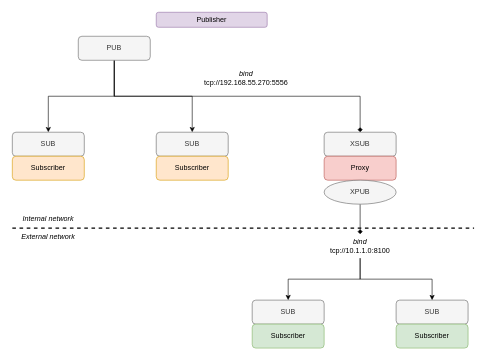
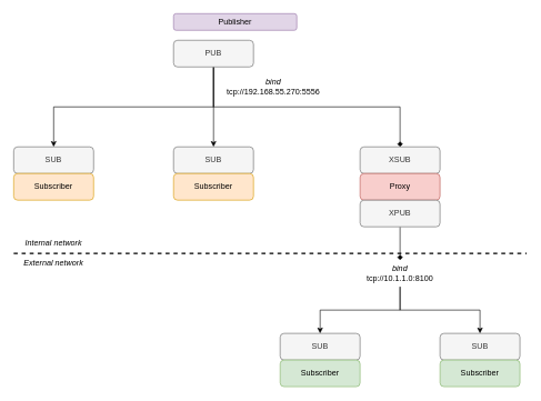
  <mxCell id="0" />
  <mxCell id="1" parent="0" />
  <mxCell id="2" value="Publisher" style="rounded=1;whiteSpace=wrap;html=1;fillColor=#e1d5e7;strokeColor=#9673a6;" vertex="1" parent="1"><mxGeometry x="260" y="20" width="185" height="25" as="geometry" /></mxCell>
  <mxCell id="3" style="edgeStyle=orthogonalEdgeStyle;rounded=0;orthogonalLoop=1;jettySize=auto;html=1;exitX=0.5;exitY=1;exitDx=0;exitDy=0;entryX=0.5;entryY=0;entryDx=0;entryDy=0;" edge="1" parent="1" source="6" target="7"><mxGeometry relative="1" as="geometry" /></mxCell>
  <mxCell id="4" style="edgeStyle=orthogonalEdgeStyle;rounded=0;orthogonalLoop=1;jettySize=auto;html=1;exitX=0.5;exitY=1;exitDx=0;exitDy=0;entryX=0.5;entryY=0;entryDx=0;entryDy=0;" edge="1" parent="1" source="6" target="9"><mxGeometry relative="1" as="geometry" /></mxCell>
  <mxCell id="5" style="edgeStyle=orthogonalEdgeStyle;rounded=0;orthogonalLoop=1;jettySize=auto;html=1;exitX=0.5;exitY=1;exitDx=0;exitDy=0;entryX=0.5;entryY=0;entryDx=0;entryDy=0;endArrow=diamond;" edge="1" parent="1" source="6" target="11"><mxGeometry relative="1" as="geometry" /></mxCell>
- <mxCell id="6" value="PUB" style="rounded=1;whiteSpace=wrap;html=1;fillColor=#f5f5f5;fontColor=#333333;strokeColor=#666666;" vertex="1" parent="1"><mxGeometry x="130" y="60" width="120" height="40" as="geometry" /></mxCell>
+ <mxCell id="6" value="PUB" style="rounded=1;whiteSpace=wrap;html=1;fillColor=#f5f5f5;fontColor=#333333;strokeColor=#666666;" vertex="1" parent="1"><mxGeometry x="260" y="60" width="120" height="40" as="geometry" /></mxCell>
  <mxCell id="7" value="SUB" style="rounded=1;whiteSpace=wrap;html=1;fillColor=#f5f5f5;fontColor=#333333;strokeColor=#666666;" vertex="1" parent="1"><mxGeometry x="20" y="220" width="120" height="40" as="geometry" /></mxCell>
  <mxCell id="8" value="Subscriber" style="rounded=1;whiteSpace=wrap;html=1;fillColor=#ffe6cc;strokeColor=#d79b00;" vertex="1" parent="1"><mxGeometry x="20" y="260" width="120" height="40" as="geometry" /></mxCell>
  <mxCell id="9" value="SUB" style="rounded=1;whiteSpace=wrap;html=1;fillColor=#f5f5f5;fontColor=#333333;strokeColor=#666666;" vertex="1" parent="1"><mxGeometry x="260" y="220" width="120" height="40" as="geometry" /></mxCell>
  <mxCell id="10" value="Subscriber" style="rounded=1;whiteSpace=wrap;html=1;fillColor=#ffe6cc;strokeColor=#d79b00;" vertex="1" parent="1"><mxGeometry x="260" y="260" width="120" height="40" as="geometry" /></mxCell>
  <mxCell id="11" value="XSUB" style="rounded=1;whiteSpace=wrap;html=1;fillColor=#f5f5f5;fontColor=#333333;strokeColor=#666666;" vertex="1" parent="1"><mxGeometry x="540" y="220" width="120" height="40" as="geometry" /></mxCell>
  <mxCell id="12" value="Proxy" style="rounded=1;whiteSpace=wrap;html=1;fillColor=#f8cecc;strokeColor=#b85450;" vertex="1" parent="1"><mxGeometry x="540" y="260" width="120" height="40" as="geometry" /></mxCell>
  <mxCell id="13" style="edgeStyle=orthogonalEdgeStyle;rounded=0;orthogonalLoop=1;jettySize=auto;html=1;exitX=0.5;exitY=1;exitDx=0;exitDy=0;entryX=0.5;entryY=0;entryDx=0;entryDy=0;endArrow=diamond;" edge="1" parent="1" source="14" target="25"><mxGeometry relative="1" as="geometry" /></mxCell>
- <mxCell id="14" value="XPUB" style="ellipse;whiteSpace=wrap;html=1;fillColor=#f5f5f5;fontColor=#333333;strokeColor=#666666;" vertex="1" parent="1"><mxGeometry x="540" y="300" width="120" height="40" as="geometry" /></mxCell>
+ <mxCell id="14" value="XPUB" style="rounded=1;whiteSpace=wrap;html=1;fillColor=#f5f5f5;fontColor=#333333;strokeColor=#666666;" vertex="1" parent="1"><mxGeometry x="540" y="300" width="120" height="40" as="geometry" /></mxCell>
  <mxCell id="15" value="" style="endArrow=none;dashed=1;html=1;rounded=0;strokeWidth=2;" edge="1" parent="1"><mxGeometry width="50" height="50" relative="1" as="geometry"><mxPoint x="20" y="380" as="sourcePoint" /><mxPoint x="790" y="380" as="targetPoint" /></mxGeometry></mxCell>
  <mxCell id="16" value="SUB" style="rounded=1;whiteSpace=wrap;html=1;fillColor=#f5f5f5;fontColor=#333333;strokeColor=#666666;" vertex="1" parent="1"><mxGeometry x="420" y="500" width="120" height="40" as="geometry" /></mxCell>
  <mxCell id="17" value="Subscriber" style="rounded=1;whiteSpace=wrap;html=1;fillColor=#d5e8d4;strokeColor=#82b366;" vertex="1" parent="1"><mxGeometry x="420" y="540" width="120" height="40" as="geometry" /></mxCell>
  <mxCell id="18" value="SUB" style="rounded=1;whiteSpace=wrap;html=1;fillColor=#f5f5f5;fontColor=#333333;strokeColor=#666666;" vertex="1" parent="1"><mxGeometry x="660" y="500" width="120" height="40" as="geometry" /></mxCell>
  <mxCell id="19" value="Subscriber" style="rounded=1;whiteSpace=wrap;html=1;fillColor=#d5e8d4;strokeColor=#82b366;" vertex="1" parent="1"><mxGeometry x="660" y="540" width="120" height="40" as="geometry" /></mxCell>
  <mxCell id="20" value="&lt;i&gt;bind&lt;br&gt;&lt;/i&gt;tcp://192.168.55.270:5556" style="text;html=1;align=center;verticalAlign=middle;whiteSpace=wrap;rounded=0;" vertex="1" parent="1"><mxGeometry x="320" y="110" width="180" height="40" as="geometry" /></mxCell>
  <mxCell id="21" value="&lt;i&gt;Internal network&lt;/i&gt;" style="text;html=1;align=center;verticalAlign=middle;whiteSpace=wrap;rounded=0;" vertex="1" parent="1"><mxGeometry x="30" y="350" width="100" height="30" as="geometry" /></mxCell>
  <mxCell id="22" value="&lt;i&gt;External network&lt;/i&gt;" style="text;html=1;align=center;verticalAlign=middle;whiteSpace=wrap;rounded=0;" vertex="1" parent="1"><mxGeometry x="30" y="380" width="100" height="30" as="geometry" /></mxCell>
  <mxCell id="23" style="edgeStyle=orthogonalEdgeStyle;rounded=0;orthogonalLoop=1;jettySize=auto;html=1;exitX=0.5;exitY=1;exitDx=0;exitDy=0;entryX=0.5;entryY=0;entryDx=0;entryDy=0;" edge="1" parent="1" source="25" target="16"><mxGeometry relative="1" as="geometry" /></mxCell>
  <mxCell id="24" style="edgeStyle=orthogonalEdgeStyle;rounded=0;orthogonalLoop=1;jettySize=auto;html=1;exitX=0.5;exitY=1;exitDx=0;exitDy=0;entryX=0.5;entryY=0;entryDx=0;entryDy=0;" edge="1" parent="1" source="25" target="18"><mxGeometry relative="1" as="geometry" /></mxCell>
  <mxCell id="25" value="&lt;i&gt;bind&lt;br&gt;&lt;/i&gt;tcp://10.1.1.0:8100" style="text;html=1;align=center;verticalAlign=middle;whiteSpace=wrap;rounded=0;" vertex="1" parent="1"><mxGeometry x="510" y="390" width="180" height="40" as="geometry" /></mxCell>
